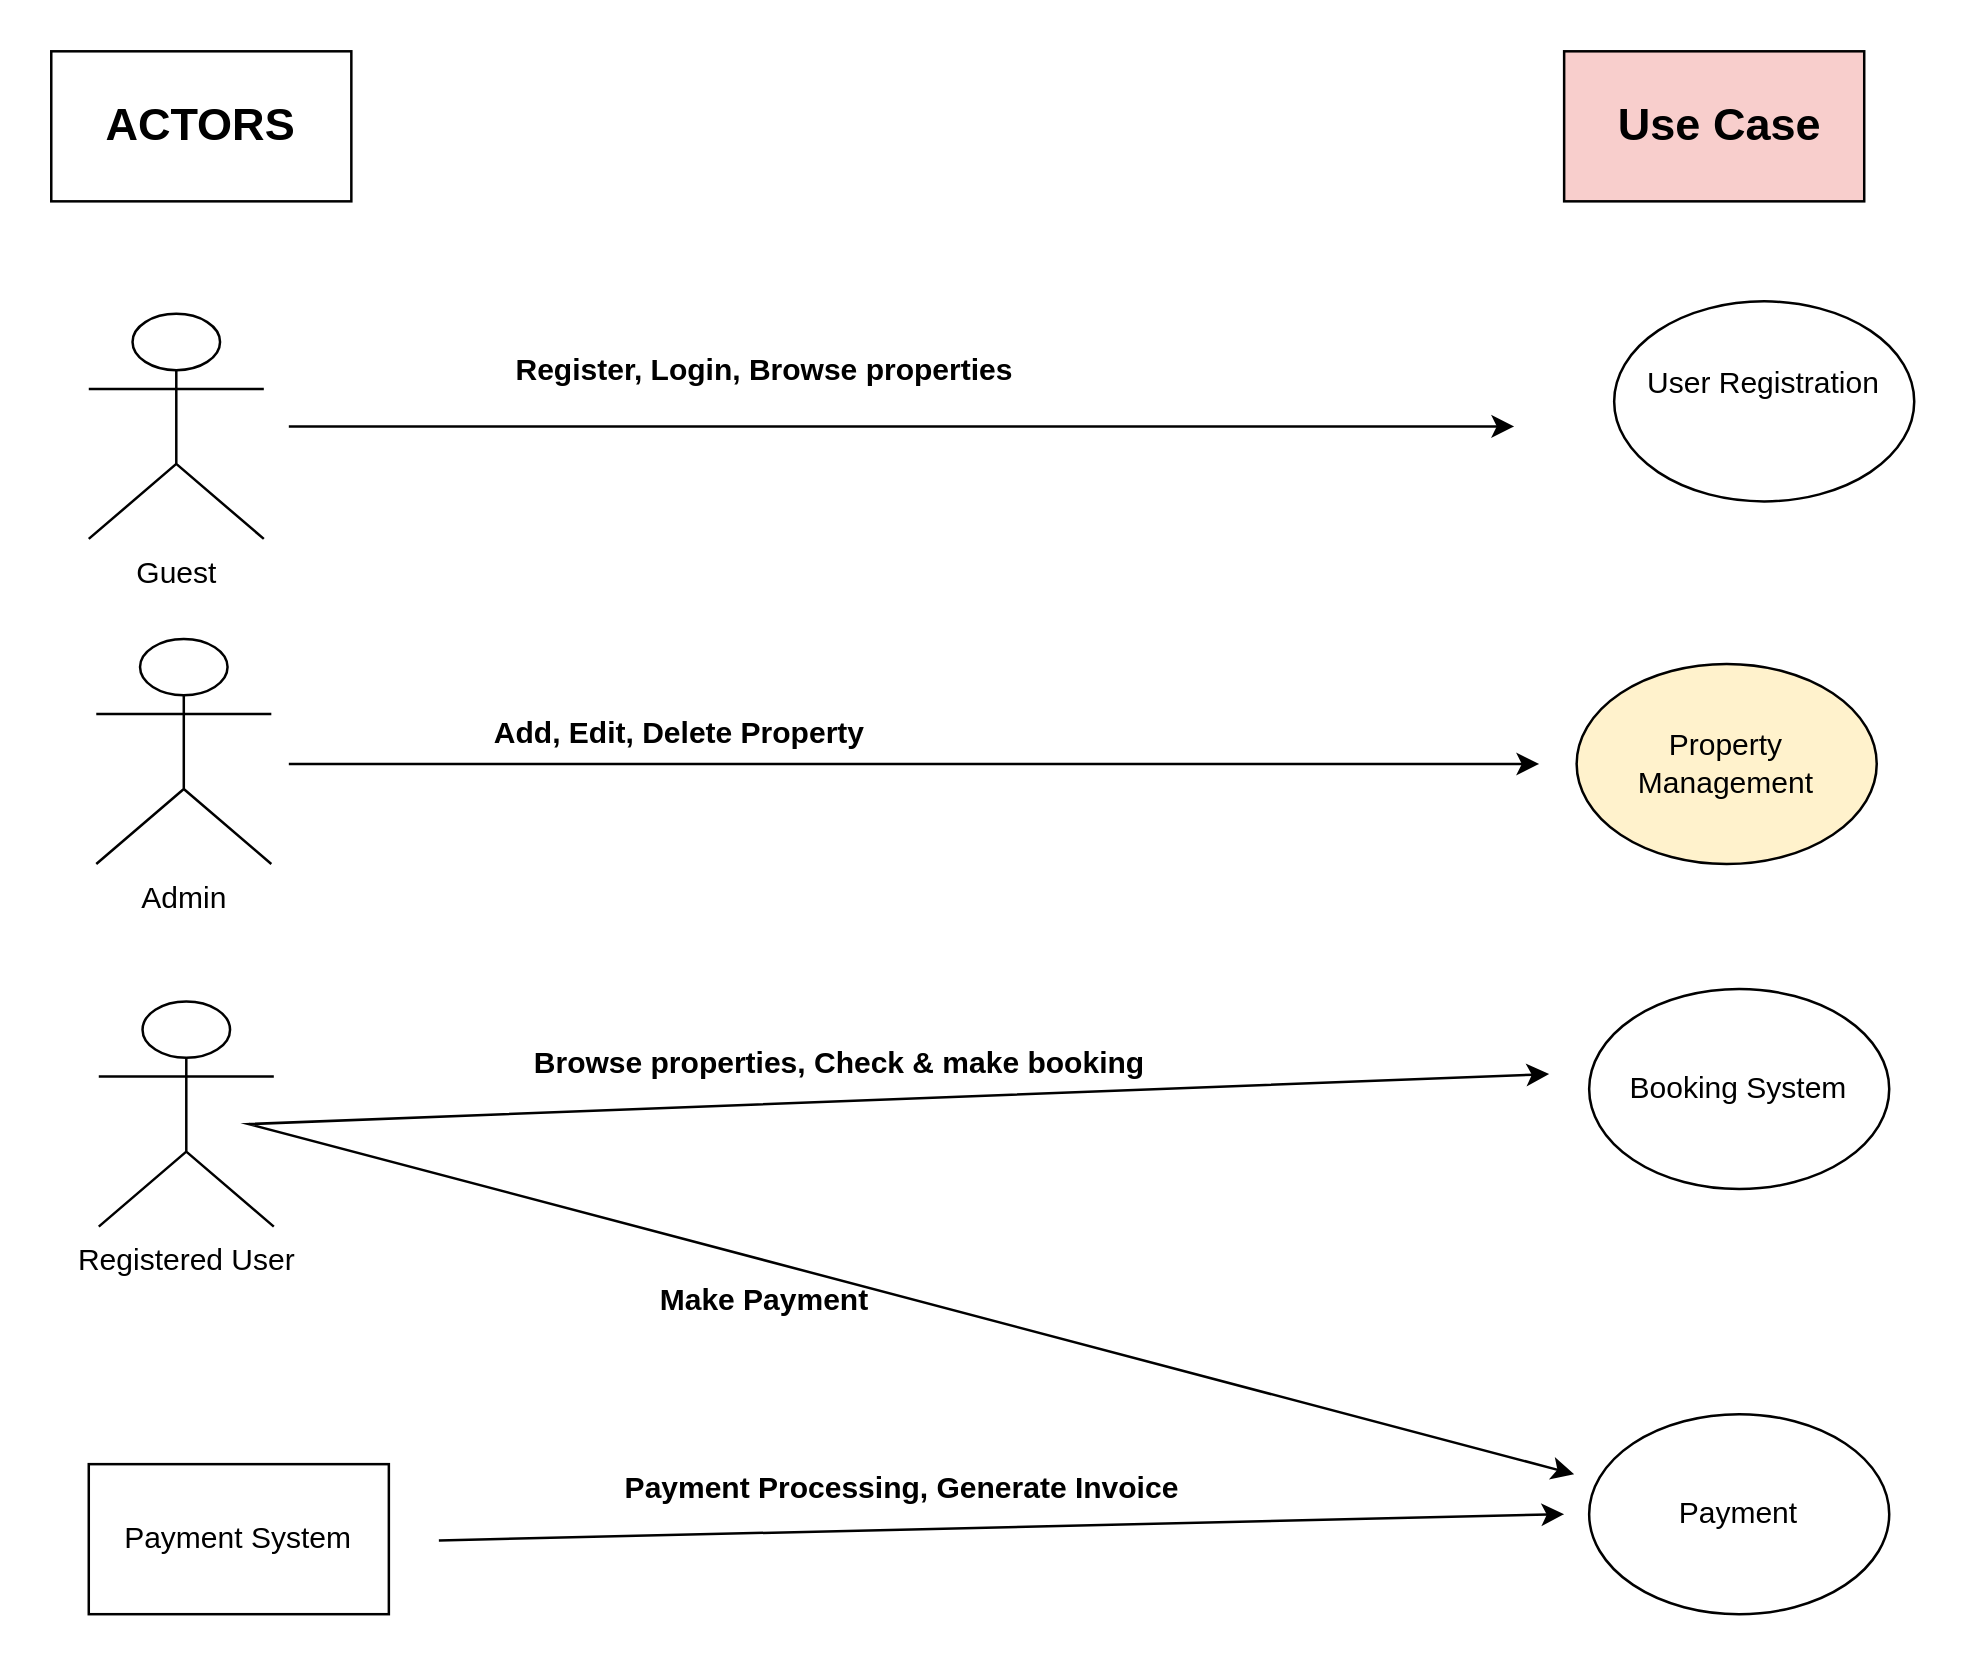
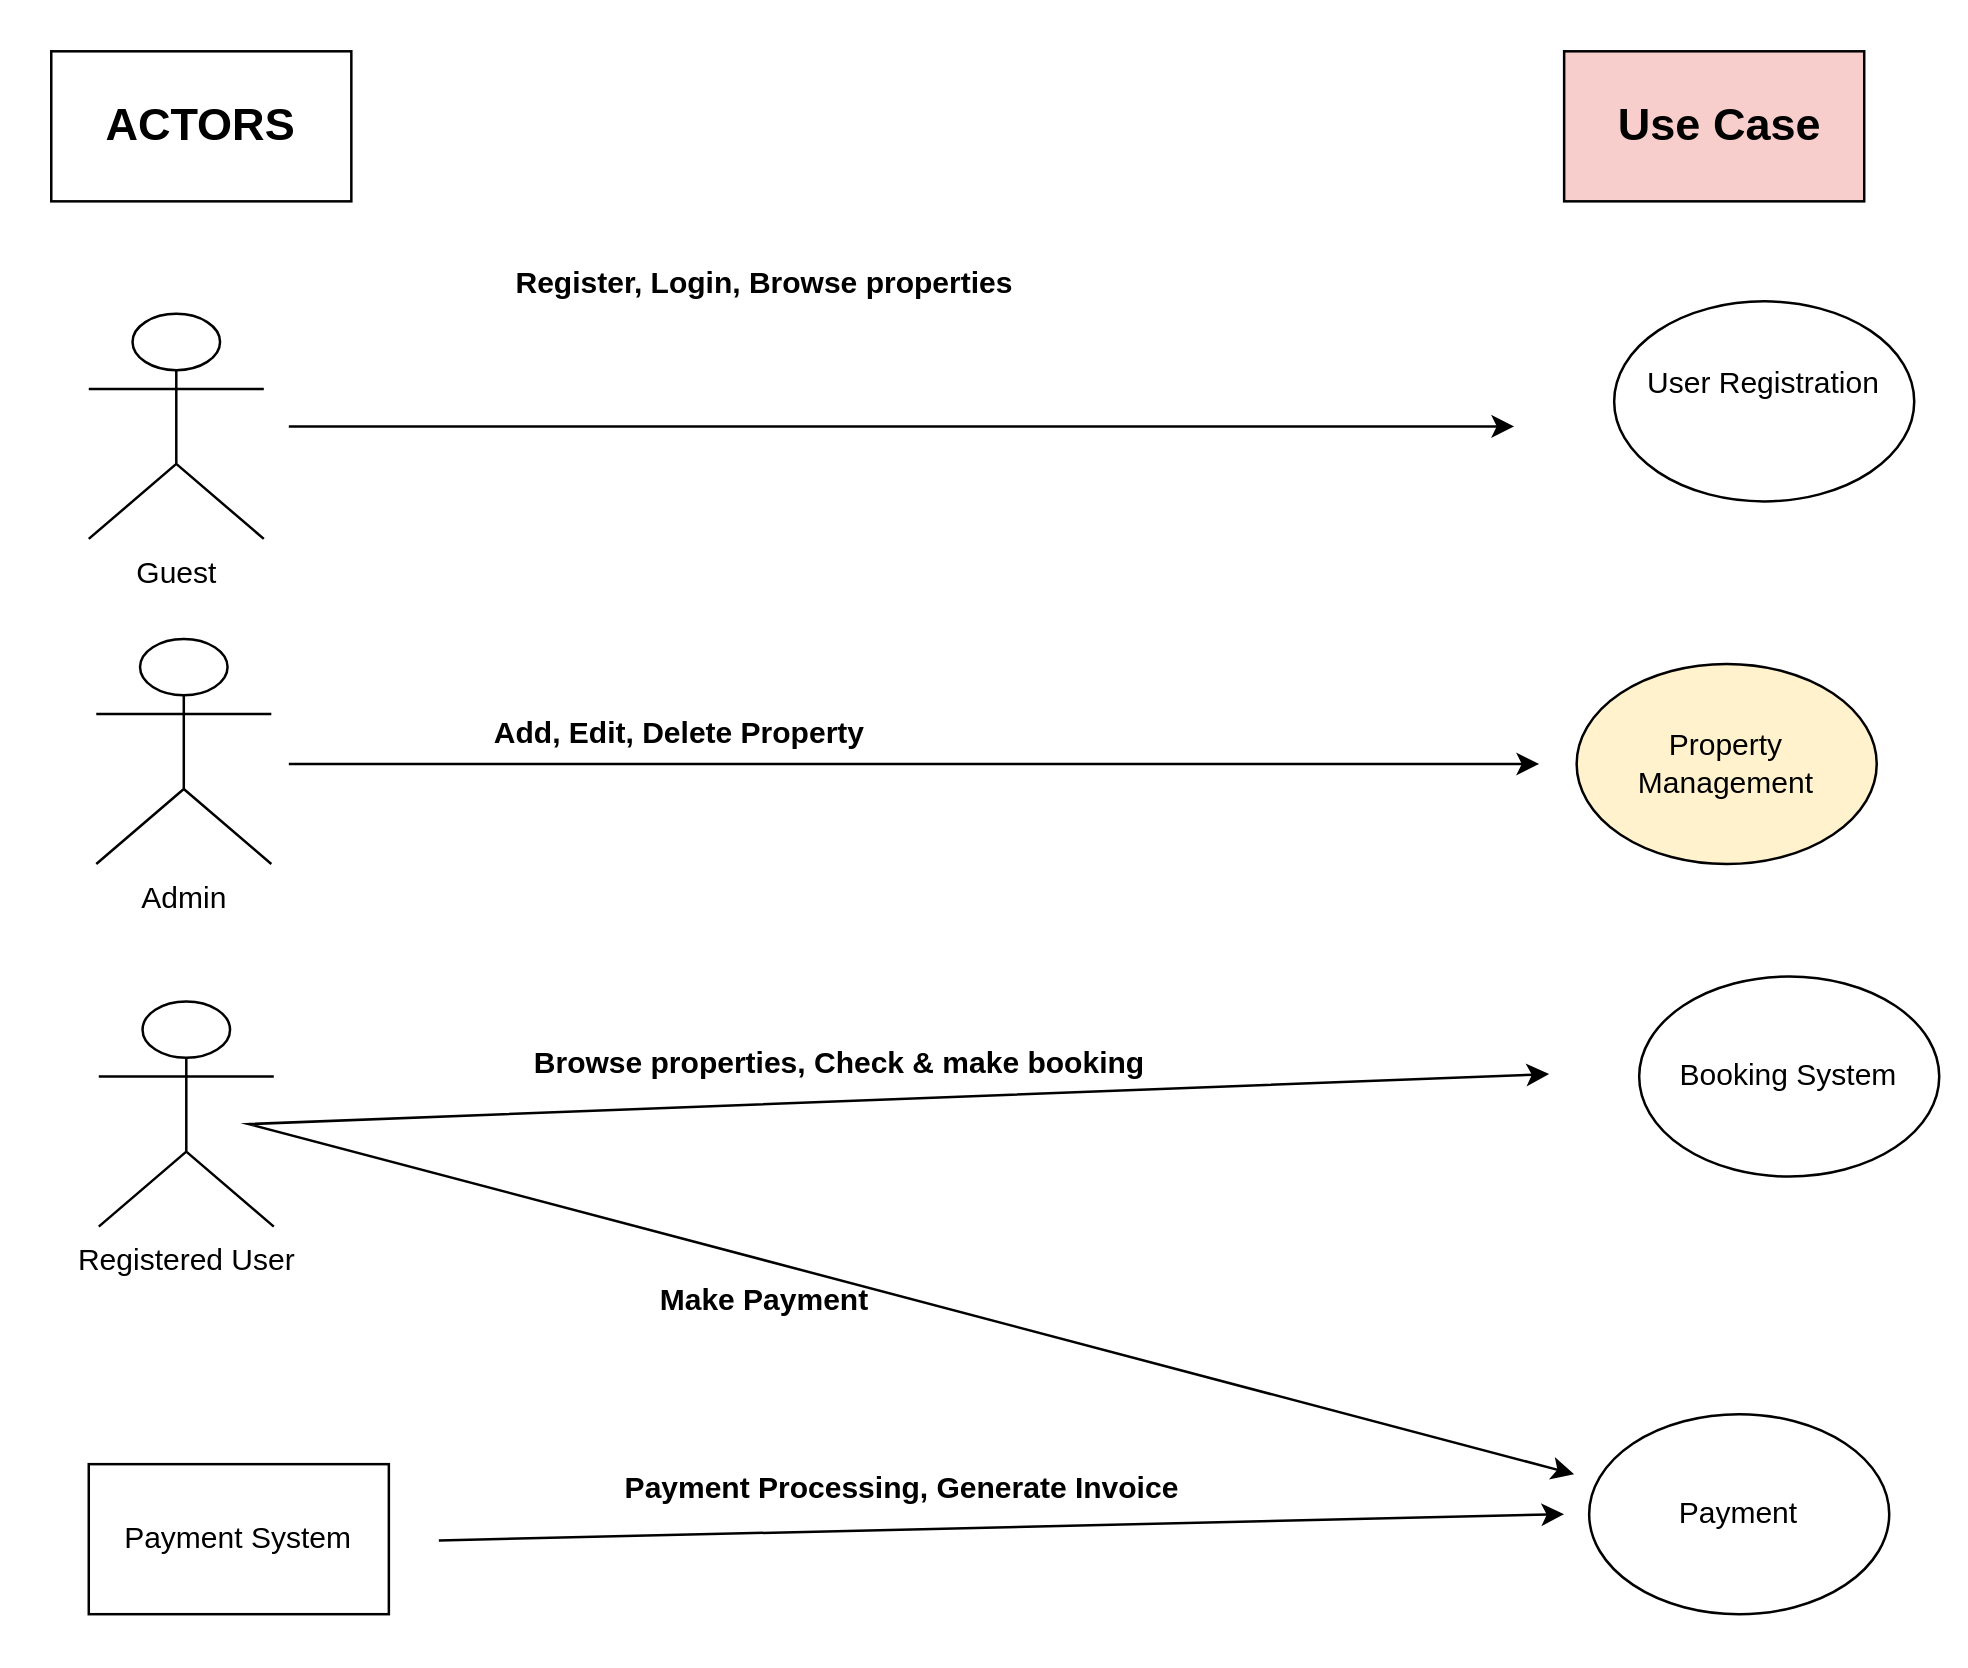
  <mxCell id="0" />
  <mxCell id="1" parent="0" />
  <mxCell id="2" value="Guest" style="shape=umlActor;verticalLabelPosition=bottom;verticalAlign=top;html=1;outlineConnect=0;" vertex="1" parent="1"><mxGeometry x="35" y="125" width="70" height="90" as="geometry" /></mxCell>
  <mxCell id="3" value="Registered User" style="shape=umlActor;verticalLabelPosition=bottom;verticalAlign=top;html=1;outlineConnect=0;" vertex="1" parent="1"><mxGeometry x="39" y="400" width="70" height="90" as="geometry" /></mxCell>
  <mxCell id="4" value="Admin" style="shape=umlActor;verticalLabelPosition=bottom;verticalAlign=top;html=1;outlineConnect=0;" vertex="1" parent="1"><mxGeometry x="38" y="255" width="70" height="90" as="geometry" /></mxCell>
  <mxCell id="5" value="Payment System" style="rounded=0;whiteSpace=wrap;html=1;" vertex="1" parent="1"><mxGeometry x="35" y="585" width="120" height="60" as="geometry" /></mxCell>
  <mxCell id="6" value="User Registration&lt;br&gt;&lt;div&gt;&lt;br/&gt;&lt;/div&gt;" style="ellipse;whiteSpace=wrap;html=1;" vertex="1" parent="1"><mxGeometry x="645" y="120" width="120" height="80" as="geometry" /></mxCell>
  <mxCell id="7" value="Payment" style="ellipse;whiteSpace=wrap;html=1;" vertex="1" parent="1"><mxGeometry x="635" y="565" width="120" height="80" as="geometry" /></mxCell>
  <mxCell id="8" value="Property Management" style="ellipse;whiteSpace=wrap;html=1;fillColor=#fff2cc;" vertex="1" parent="1"><mxGeometry x="630" y="265" width="120" height="80" as="geometry" /></mxCell>
- <mxCell id="9" value="Booking System" style="ellipse;whiteSpace=wrap;html=1;" vertex="1" parent="1"><mxGeometry x="635" y="395" width="120" height="80" as="geometry" /></mxCell>
+ <mxCell id="9" value="Booking System" style="ellipse;whiteSpace=wrap;html=1;" vertex="1" parent="1"><mxGeometry x="655" y="390" width="120" height="80" as="geometry" /></mxCell>
  <mxCell id="10" value="" style="endArrow=classic;html=1;rounded=0;" edge="1" parent="1"><mxGeometry width="50" height="50" relative="1" as="geometry"><mxPoint x="115" y="170" as="sourcePoint" /><mxPoint x="605" y="170" as="targetPoint" /></mxGeometry></mxCell>
  <mxCell id="11" value="" style="endArrow=classic;startArrow=classic;html=1;rounded=0;exitX=0;exitY=0.25;exitDx=0;exitDy=0;exitPerimeter=0;" edge="1" parent="1"><mxGeometry width="50" height="50" relative="1" as="geometry"><mxPoint x="629" y="589" as="sourcePoint" /><mxPoint x="619" y="429" as="targetPoint" /><Array as="points"><mxPoint x="99" y="449" /></Array></mxGeometry></mxCell>
- <mxCell id="12" value="Register, Login, Browse properties" style="text;html=1;align=center;verticalAlign=middle;resizable=0;points=[];autosize=1;strokeColor=none;fillColor=none;fontStyle=1" vertex="1" parent="1"><mxGeometry x="200" y="133" width="210" height="30" as="geometry" /></mxCell>
+ <mxCell id="12" value="Register, Login, Browse properties" style="text;html=1;align=center;verticalAlign=middle;resizable=0;points=[];autosize=1;strokeColor=none;fillColor=none;fontStyle=1" vertex="1" parent="1"><mxGeometry x="200" y="98" width="210" height="30" as="geometry" /></mxCell>
  <mxCell id="13" value="Browse properties, Check &amp;amp; make booking" style="text;html=1;align=center;verticalAlign=middle;resizable=0;points=[];autosize=1;strokeColor=none;fillColor=none;rotation=0;fontStyle=1" vertex="1" parent="1"><mxGeometry x="210" y="410" width="250" height="30" as="geometry" /></mxCell>
  <mxCell id="14" value="Make Payment" style="text;html=1;align=center;verticalAlign=middle;resizable=0;points=[];autosize=1;strokeColor=none;fillColor=none;rotation=0;fontStyle=1" vertex="1" parent="1"><mxGeometry x="255" y="505" width="100" height="30" as="geometry" /></mxCell>
  <mxCell id="15" value="" style="endArrow=classic;html=1;rounded=0;" edge="1" parent="1"><mxGeometry width="50" height="50" relative="1" as="geometry"><mxPoint x="115" y="305" as="sourcePoint" /><mxPoint x="615" y="305" as="targetPoint" /></mxGeometry></mxCell>
  <mxCell id="16" value="Add, Edit, Delete Property" style="text;html=1;align=center;verticalAlign=middle;resizable=0;points=[];autosize=1;strokeColor=none;fillColor=none;fontStyle=1" vertex="1" parent="1"><mxGeometry x="191" y="278.25" width="160" height="30" as="geometry" /></mxCell>
  <mxCell id="17" value="Payment Processing, Generate Invoice" style="text;html=1;align=center;verticalAlign=middle;resizable=0;points=[];autosize=1;strokeColor=none;fillColor=none;fontStyle=1;rotation=0;" vertex="1" parent="1"><mxGeometry x="245" y="580" width="230" height="30" as="geometry" /></mxCell>
  <mxCell id="18" value="" style="endArrow=classic;html=1;rounded=0;" edge="1" parent="1"><mxGeometry width="50" height="50" relative="1" as="geometry"><mxPoint x="175" y="615.5" as="sourcePoint" /><mxPoint x="625" y="605" as="targetPoint" /></mxGeometry></mxCell>
  <mxCell id="19" value="&lt;b&gt;&lt;font style=&quot;font-size: 18px;&quot;&gt;ACTORS&lt;/font&gt;&lt;/b&gt;" style="whiteSpace=wrap;html=1;" vertex="1" parent="1"><mxGeometry x="20" y="20" width="120" height="60" as="geometry" /></mxCell>
  <mxCell id="20" value="&lt;b&gt;&lt;font style=&quot;font-size: 18px;&quot;&gt;&amp;nbsp;Use Case&lt;/font&gt;&lt;/b&gt;" style="whiteSpace=wrap;html=1;fillColor=#f8cecc;" vertex="1" parent="1"><mxGeometry x="625" y="20" width="120" height="60" as="geometry" /></mxCell>
